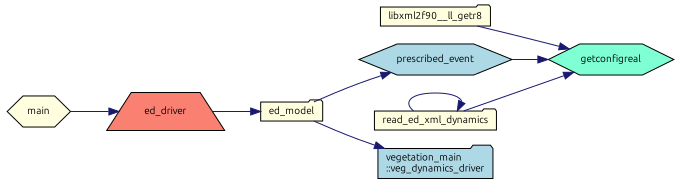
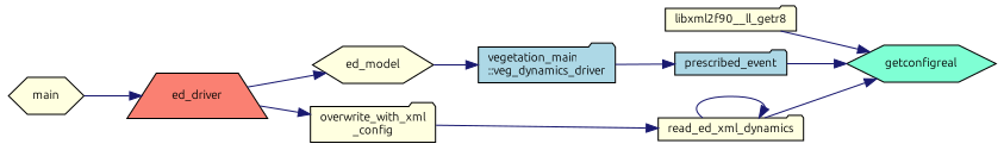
  digraph {
    fontname=Ubuntu
    rankdir=RL
    node [color=black fillcolor=lightyellow fontname=Ubuntu fontsize=10 shape=folder style=filled]
    edge [color=midnightblue dir=back fontname=Ubuntu fontsize=10 labelfontname=Helvetica labelfontsize=10 style=solid]
    n1 [fontcolor=black height=0.2 label=libxml2f90__ll_getr8 width=0.4]
    n2 [fillcolor=aquamarine height=0.2 label=getconfigreal shape=hexagon width=0.4]
-   n3 [fillcolor=lightblue height=0.2 label=prescribed_event shape=hexagon width=0.4]
+   n3 [fillcolor=lightblue height=0.2 label=prescribed_event width=0.4]
    n4 [height=0.2 label=read_ed_xml_dynamics width=0.4]
    n5 [fillcolor=lightblue height=0.2 label="vegetation_main\l::veg_dynamics_driver" width=0.4]
-   n7 [height=0.2 label=ed_model width=0.4]
+   n6 [height=0.2 label="overwrite_with_xml\l_config" width=0.4]
+   n7 [height=0.2 label=ed_model shape=hexagon width=0.4]
    n8 [fillcolor=salmon height=0.2 label=ed_driver shape=trapezium width=0.4]
    n9 [height=0.2 label=main shape=hexagon width=0.4]
    n2 -> n1
    n2 -> n3
    n2 -> n4
-   n3 -> n7
+   n3 -> n5
    n4 -> n4
+   n4 -> n6
    n5 -> n7
+   n6 -> n8
    n7 -> n8
    n8 -> n9
  }
